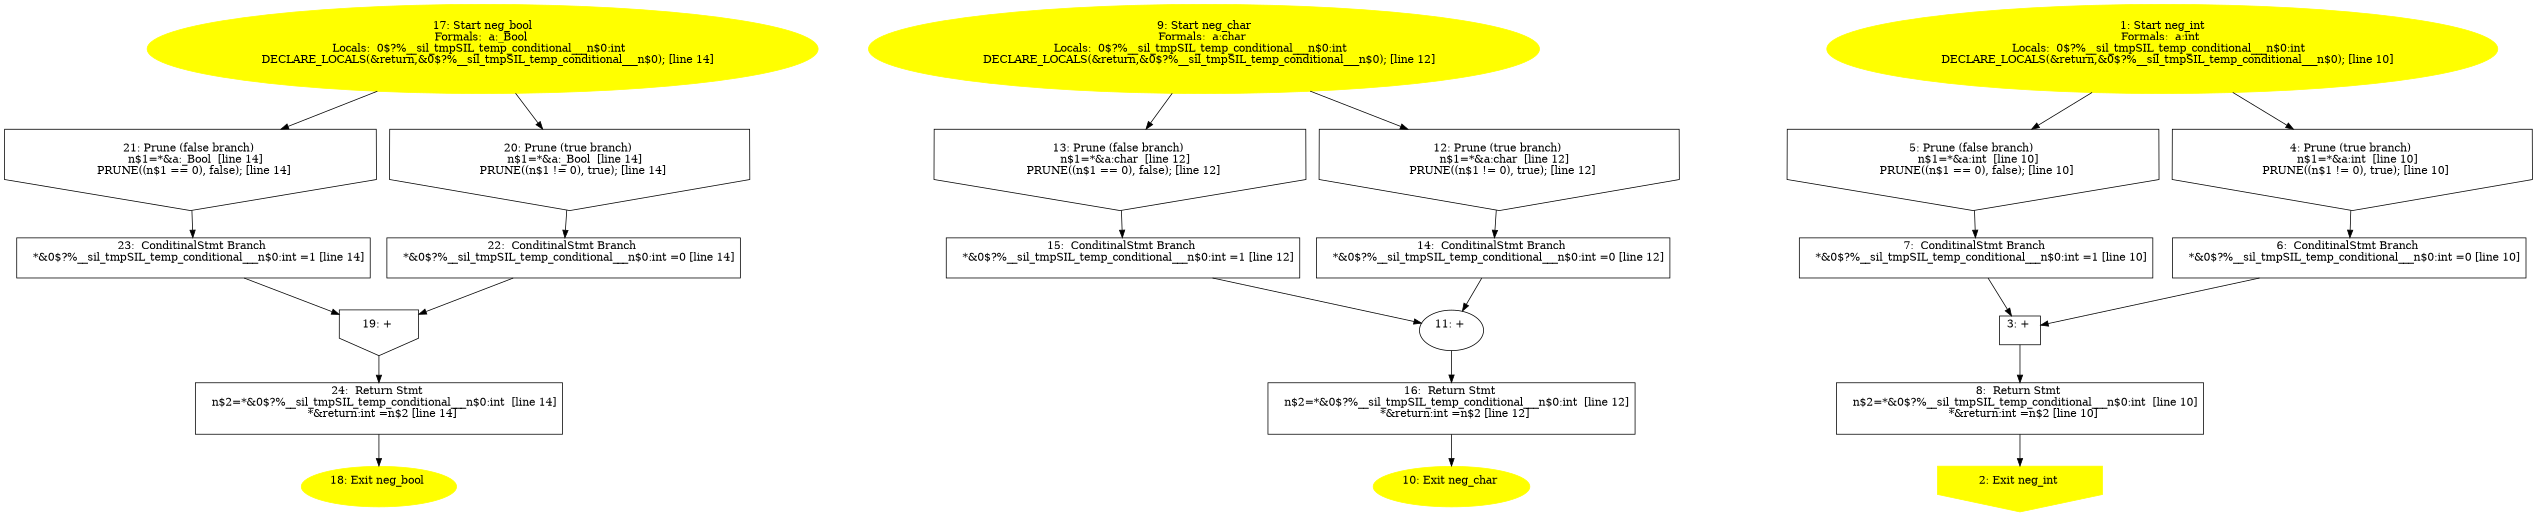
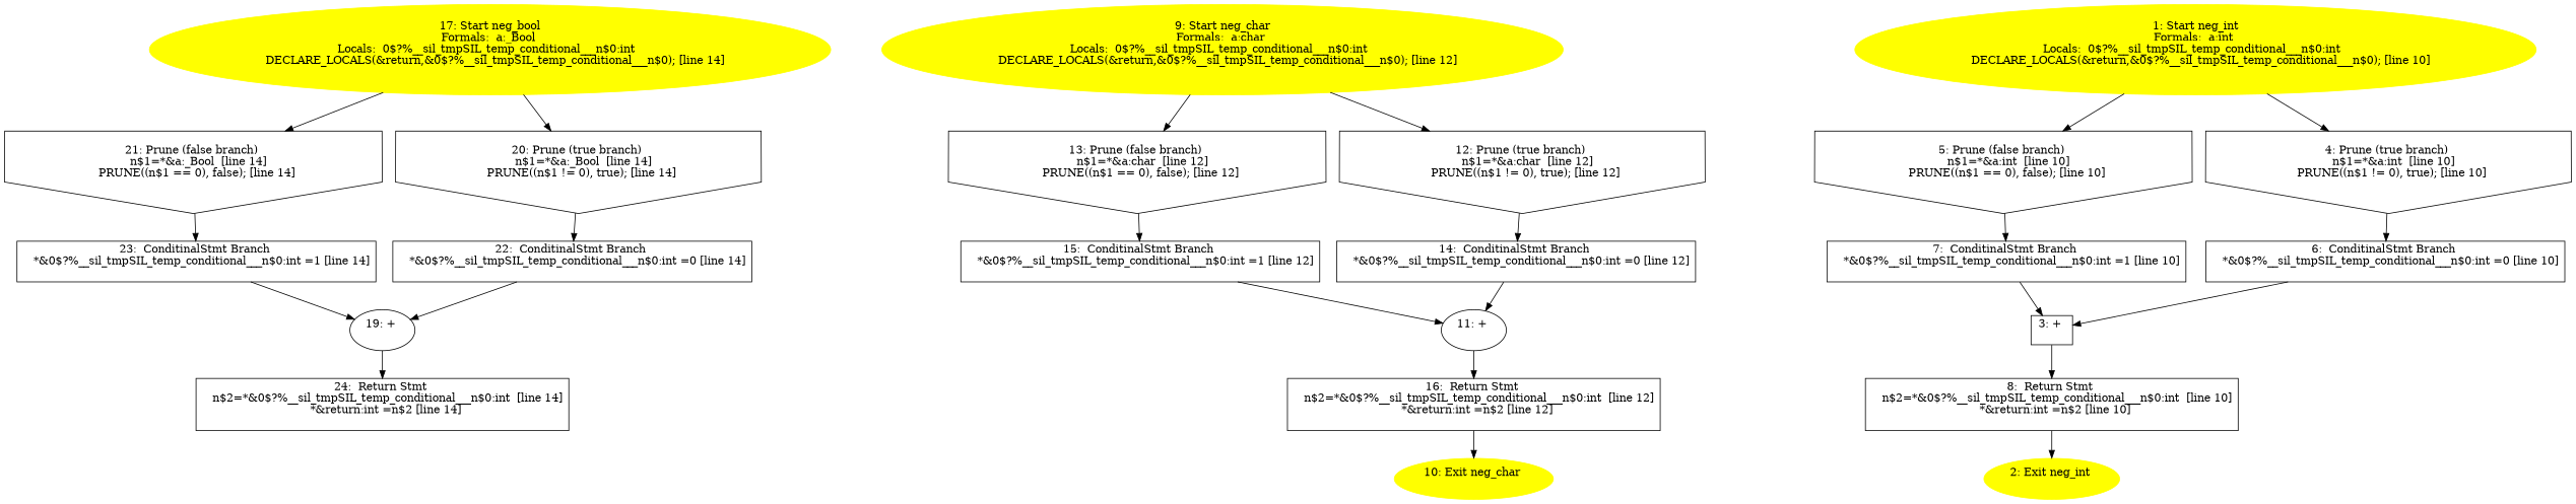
  digraph {
    node [shape=box]
    n1 [label="24:  Return Stmt \n   n$2=*&0$?%__sil_tmpSIL_temp_conditional___n$0:int  [line 14]\n  *&return:int =n$2 [line 14]\n "]
-   n2 [color=yellow label="18: Exit neg_bool \n  " style=filled shape=""]
    n3 [label="23:  ConditinalStmt Branch \n   *&0$?%__sil_tmpSIL_temp_conditional___n$0:int =1 [line 14]\n "]
-   n4 [label="19: + \n  " shape=invhouse]
+   n4 [label="19: + \n  " shape=""]
    n5 [label="22:  ConditinalStmt Branch \n   *&0$?%__sil_tmpSIL_temp_conditional___n$0:int =0 [line 14]\n "]
    n6 [label="21: Prune (false branch) \n   n$1=*&a:_Bool  [line 14]\n  PRUNE((n$1 == 0), false); [line 14]\n " shape=invhouse]
    n7 [label="20: Prune (true branch) \n   n$1=*&a:_Bool  [line 14]\n  PRUNE((n$1 != 0), true); [line 14]\n " shape=invhouse]
    n8 [color=yellow label="17: Start neg_bool\nFormals:  a:_Bool \nLocals:  0$?%__sil_tmpSIL_temp_conditional___n$0:int  \n   DECLARE_LOCALS(&return,&0$?%__sil_tmpSIL_temp_conditional___n$0); [line 14]\n " style=filled shape=""]
    n9 [label="16:  Return Stmt \n   n$2=*&0$?%__sil_tmpSIL_temp_conditional___n$0:int  [line 12]\n  *&return:int =n$2 [line 12]\n "]
    n10 [color=yellow label="10: Exit neg_char \n  " style=filled shape=""]
    n11 [label="15:  ConditinalStmt Branch \n   *&0$?%__sil_tmpSIL_temp_conditional___n$0:int =1 [line 12]\n "]
    n12 [label="11: + \n  " shape=""]
    n13 [label="14:  ConditinalStmt Branch \n   *&0$?%__sil_tmpSIL_temp_conditional___n$0:int =0 [line 12]\n "]
    n14 [label="13: Prune (false branch) \n   n$1=*&a:char  [line 12]\n  PRUNE((n$1 == 0), false); [line 12]\n " shape=invhouse]
    n15 [label="12: Prune (true branch) \n   n$1=*&a:char  [line 12]\n  PRUNE((n$1 != 0), true); [line 12]\n " shape=invhouse]
    n16 [color=yellow label="9: Start neg_char\nFormals:  a:char \nLocals:  0$?%__sil_tmpSIL_temp_conditional___n$0:int  \n   DECLARE_LOCALS(&return,&0$?%__sil_tmpSIL_temp_conditional___n$0); [line 12]\n " style=filled shape=""]
    n17 [label="8:  Return Stmt \n   n$2=*&0$?%__sil_tmpSIL_temp_conditional___n$0:int  [line 10]\n  *&return:int =n$2 [line 10]\n "]
-   n18 [color=yellow label="2: Exit neg_int \n  " style=filled shape=invhouse]
+   n18 [color=yellow label="2: Exit neg_int \n  " style=filled shape=""]
    n19 [label="7:  ConditinalStmt Branch \n   *&0$?%__sil_tmpSIL_temp_conditional___n$0:int =1 [line 10]\n "]
    n20 [label="3: + \n  "]
    n21 [label="6:  ConditinalStmt Branch \n   *&0$?%__sil_tmpSIL_temp_conditional___n$0:int =0 [line 10]\n "]
    n22 [label="5: Prune (false branch) \n   n$1=*&a:int  [line 10]\n  PRUNE((n$1 == 0), false); [line 10]\n " shape=invhouse]
    n23 [label="4: Prune (true branch) \n   n$1=*&a:int  [line 10]\n  PRUNE((n$1 != 0), true); [line 10]\n " shape=invhouse]
    n24 [color=yellow label="1: Start neg_int\nFormals:  a:int \nLocals:  0$?%__sil_tmpSIL_temp_conditional___n$0:int  \n   DECLARE_LOCALS(&return,&0$?%__sil_tmpSIL_temp_conditional___n$0); [line 10]\n " style=filled shape=""]
-   n1 -> n2
    n3 -> n4
    n4 -> n1
    n5 -> n4
    n6 -> n3
    n7 -> n5
    n8 -> n6
    n8 -> n7
    n9 -> n10
    n11 -> n12
    n12 -> n9
    n13 -> n12
    n14 -> n11
    n15 -> n13
    n16 -> n14
    n16 -> n15
    n17 -> n18
    n19 -> n20
    n20 -> n17
    n21 -> n20
    n22 -> n19
    n23 -> n21
    n24 -> n22
    n24 -> n23
  }
